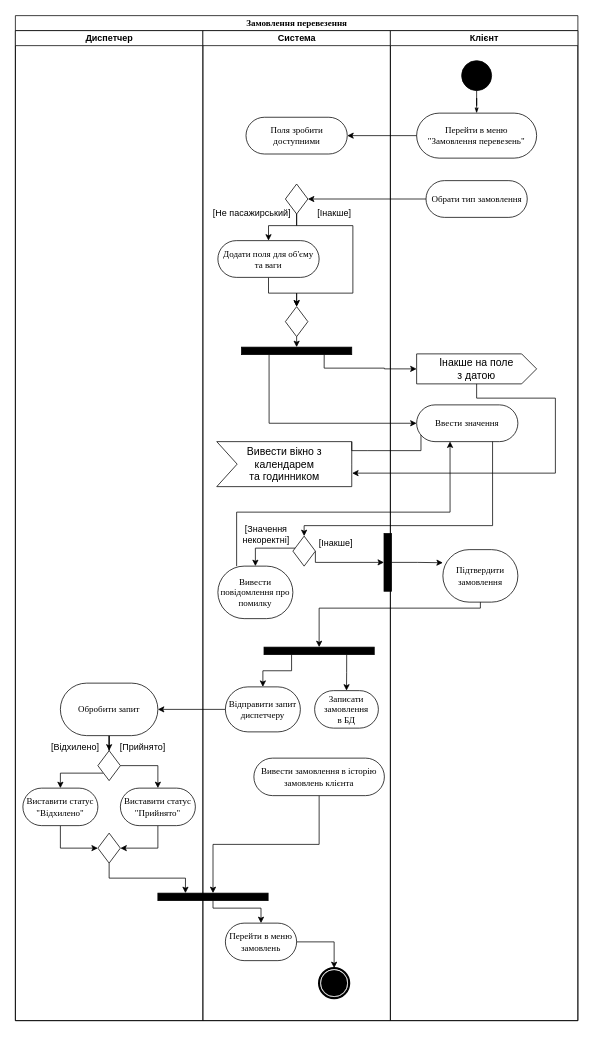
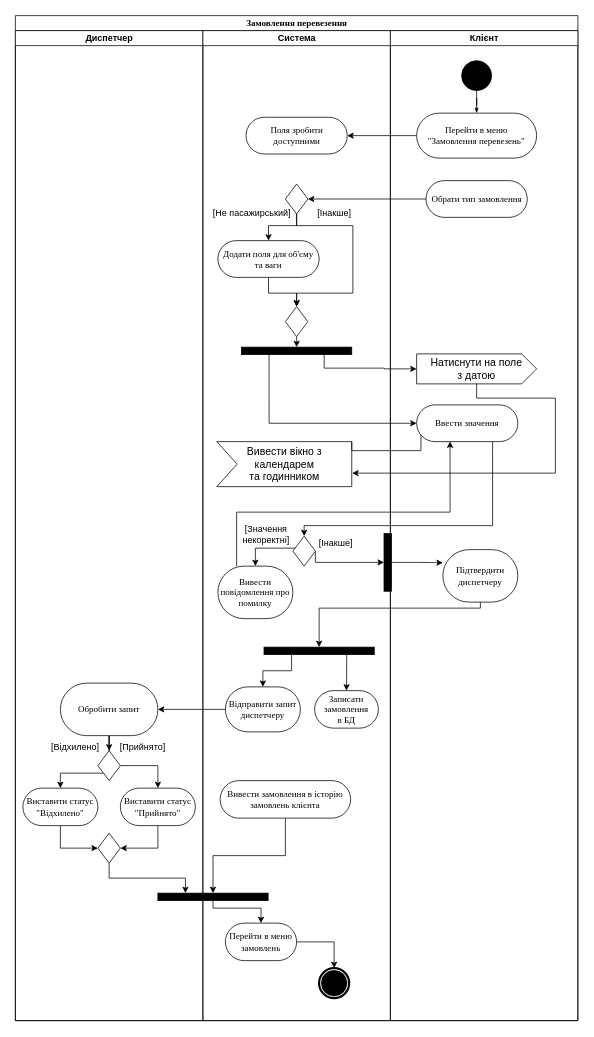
  <mxCell id="0" />
  <mxCell id="1" parent="0" />
  <mxCell id="2" value="Замовлення перевезення" style="swimlane;html=1;childLayout=stackLayout;startSize=20;rounded=0;shadow=0;comic=0;labelBackgroundColor=none;strokeWidth=1;fontFamily=Verdana;fontSize=12;align=center;" parent="1" vertex="1"><mxGeometry x="20" y="20" width="750" height="1340" as="geometry"><mxRectangle x="40" y="20" width="70" height="30" as="alternateBounds" /></mxGeometry></mxCell>
  <mxCell id="3" value="Диспетчер" style="swimlane;html=1;startSize=20;" parent="2" vertex="1"><mxGeometry y="20" width="250" height="1320" as="geometry" /></mxCell>
  <mxCell id="4" style="edgeStyle=orthogonalEdgeStyle;rounded=0;orthogonalLoop=1;jettySize=auto;html=1;exitX=0.5;exitY=1;exitDx=0;exitDy=0;" parent="3" source="5" target="8" edge="1"><mxGeometry relative="1" as="geometry" /></mxCell>
  <mxCell id="5" value="Обробити запит" style="rounded=1;whiteSpace=wrap;html=1;shadow=0;comic=0;labelBackgroundColor=none;strokeWidth=1;fontFamily=Verdana;fontSize=12;align=center;arcSize=50;" parent="3" vertex="1"><mxGeometry x="60" y="870" width="130" height="70" as="geometry" /></mxCell>
  <mxCell id="6" style="edgeStyle=orthogonalEdgeStyle;rounded=0;orthogonalLoop=1;jettySize=auto;html=1;entryX=0.5;entryY=0;entryDx=0;entryDy=0;" parent="3" source="8" target="12" edge="1"><mxGeometry relative="1" as="geometry"><Array as="points"><mxPoint x="60" y="990" /></Array></mxGeometry></mxCell>
  <mxCell id="7" style="edgeStyle=orthogonalEdgeStyle;rounded=0;orthogonalLoop=1;jettySize=auto;html=1;exitX=1;exitY=0.5;exitDx=0;exitDy=0;entryX=0.5;entryY=0;entryDx=0;entryDy=0;" parent="3" source="8" target="14" edge="1"><mxGeometry relative="1" as="geometry" /></mxCell>
  <mxCell id="8" value="" style="rhombus;" parent="3" vertex="1"><mxGeometry x="110" y="960" width="30" height="40" as="geometry" /></mxCell>
  <mxCell id="9" value="[Відхилено]" style="text;html=1;strokeColor=none;fillColor=none;align=center;verticalAlign=middle;whiteSpace=wrap;rounded=0;" parent="3" vertex="1"><mxGeometry x="50" y="940" width="60" height="30" as="geometry" /></mxCell>
  <mxCell id="10" value="[Прийнято]" style="text;html=1;strokeColor=none;fillColor=none;align=center;verticalAlign=middle;whiteSpace=wrap;rounded=0;" parent="3" vertex="1"><mxGeometry x="140" y="940" width="60" height="30" as="geometry" /></mxCell>
  <mxCell id="11" style="edgeStyle=orthogonalEdgeStyle;rounded=0;orthogonalLoop=1;jettySize=auto;html=1;exitX=0.5;exitY=1;exitDx=0;exitDy=0;entryX=0;entryY=0.5;entryDx=0;entryDy=0;" parent="3" source="12" target="15" edge="1"><mxGeometry relative="1" as="geometry" /></mxCell>
  <mxCell id="12" value="Виставити статус &quot;Відхилено&quot;" style="rounded=1;whiteSpace=wrap;html=1;shadow=0;comic=0;labelBackgroundColor=none;strokeWidth=1;fontFamily=Verdana;fontSize=12;align=center;arcSize=50;" parent="3" vertex="1"><mxGeometry x="10" y="1010" width="100" height="50" as="geometry" /></mxCell>
  <mxCell id="13" style="edgeStyle=orthogonalEdgeStyle;rounded=0;orthogonalLoop=1;jettySize=auto;html=1;entryX=1;entryY=0.5;entryDx=0;entryDy=0;" parent="3" source="14" target="15" edge="1"><mxGeometry relative="1" as="geometry" /></mxCell>
  <mxCell id="14" value="Виставити статус &quot;Прийнято&quot;" style="rounded=1;whiteSpace=wrap;html=1;shadow=0;comic=0;labelBackgroundColor=none;strokeWidth=1;fontFamily=Verdana;fontSize=12;align=center;arcSize=50;" parent="3" vertex="1"><mxGeometry x="140" y="1010" width="100" height="50" as="geometry" /></mxCell>
  <mxCell id="15" value="" style="rhombus;" parent="3" vertex="1"><mxGeometry x="110" y="1070" width="30" height="40" as="geometry" /></mxCell>
  <mxCell id="16" value="Система" style="swimlane;html=1;startSize=20;" parent="2" vertex="1"><mxGeometry x="250" y="20" width="250" height="1320" as="geometry" /></mxCell>
  <mxCell id="17" value="Поля зробити доступними" style="rounded=1;whiteSpace=wrap;html=1;shadow=0;comic=0;labelBackgroundColor=none;strokeWidth=1;fontFamily=Verdana;fontSize=12;align=center;arcSize=50;" parent="16" vertex="1"><mxGeometry x="57.5" y="115.5" width="135" height="49" as="geometry" /></mxCell>
  <mxCell id="18" style="edgeStyle=orthogonalEdgeStyle;rounded=0;orthogonalLoop=1;jettySize=auto;html=1;entryX=0.5;entryY=0;entryDx=0;entryDy=0;" parent="16" source="20" target="22" edge="1"><mxGeometry relative="1" as="geometry"><Array as="points"><mxPoint x="125" y="260" /><mxPoint x="88" y="260" /></Array></mxGeometry></mxCell>
  <mxCell id="19" style="edgeStyle=orthogonalEdgeStyle;rounded=0;orthogonalLoop=1;jettySize=auto;html=1;entryX=0.5;entryY=0;entryDx=0;entryDy=0;" parent="16" source="20" target="24" edge="1"><mxGeometry relative="1" as="geometry"><Array as="points"><mxPoint x="125" y="260" /><mxPoint x="200" y="260" /><mxPoint x="200" y="350" /><mxPoint x="125" y="350" /></Array></mxGeometry></mxCell>
  <mxCell id="20" value="" style="rhombus;" parent="16" vertex="1"><mxGeometry x="110" y="204.5" width="30" height="40" as="geometry" /></mxCell>
  <mxCell id="21" style="edgeStyle=orthogonalEdgeStyle;rounded=0;orthogonalLoop=1;jettySize=auto;html=1;entryX=0.5;entryY=0;entryDx=0;entryDy=0;" parent="16" source="22" target="24" edge="1"><mxGeometry relative="1" as="geometry"><Array as="points"><mxPoint x="87" y="350" /><mxPoint x="125" y="350" /></Array></mxGeometry></mxCell>
  <mxCell id="22" value="Додати поля для об'єму та ваги" style="rounded=1;whiteSpace=wrap;html=1;shadow=0;comic=0;labelBackgroundColor=none;strokeWidth=1;fontFamily=Verdana;fontSize=12;align=center;arcSize=50;" parent="16" vertex="1"><mxGeometry x="20" y="280" width="135" height="49" as="geometry" /></mxCell>
  <mxCell id="23" style="edgeStyle=orthogonalEdgeStyle;rounded=0;orthogonalLoop=1;jettySize=auto;html=1;exitX=0.5;exitY=1;exitDx=0;exitDy=0;entryX=0.5;entryY=0;entryDx=0;entryDy=0;" parent="16" source="24" target="27" edge="1"><mxGeometry relative="1" as="geometry" /></mxCell>
  <mxCell id="24" value="" style="rhombus;" parent="16" vertex="1"><mxGeometry x="110" y="368" width="30" height="40" as="geometry" /></mxCell>
  <mxCell id="25" value="[Не пасажирський]" style="text;html=1;align=center;verticalAlign=middle;resizable=0;points=[];autosize=1;strokeColor=none;fillColor=none;" parent="16" vertex="1"><mxGeometry y="228" width="130" height="30" as="geometry" /></mxCell>
  <mxCell id="26" value="[Інакше]" style="text;html=1;align=center;verticalAlign=middle;resizable=0;points=[];autosize=1;strokeColor=none;fillColor=none;" parent="16" vertex="1"><mxGeometry x="140" y="228" width="70" height="30" as="geometry" /></mxCell>
  <mxCell id="27" value="" style="whiteSpace=wrap;html=1;rounded=0;shadow=0;comic=0;labelBackgroundColor=none;strokeWidth=1;fillColor=#000000;fontFamily=Verdana;fontSize=12;align=center;rotation=0;" parent="16" vertex="1"><mxGeometry x="51.5" y="422" width="147" height="10" as="geometry" /></mxCell>
  <mxCell id="28" value="Вивести вікно з календарем &lt;br&gt;та годинником" style="html=1;shape=mxgraph.infographic.ribbonSimple;notch1=27.2;notch2=0;align=center;verticalAlign=middle;fontSize=14;fontStyle=0;fillColor=#FFFFFF;whiteSpace=wrap;" parent="16" vertex="1"><mxGeometry x="18.5" y="548" width="180" height="60" as="geometry" /></mxCell>
  <mxCell id="29" value="[Інакше]" style="text;html=1;align=center;verticalAlign=middle;resizable=0;points=[];autosize=1;strokeColor=none;fillColor=none;" parent="16" vertex="1"><mxGeometry x="142" y="669" width="70" height="30" as="geometry" /></mxCell>
  <mxCell id="30" value="" style="shape=mxgraph.bpmn.shape;html=1;verticalLabelPosition=bottom;labelBackgroundColor=#ffffff;verticalAlign=top;perimeter=ellipsePerimeter;outline=end;symbol=terminate;rounded=0;shadow=0;comic=0;strokeWidth=1;fontFamily=Verdana;fontSize=12;align=center;" parent="16" vertex="1"><mxGeometry x="155" y="1250" width="40" height="40" as="geometry" /></mxCell>
  <mxCell id="31" style="edgeStyle=orthogonalEdgeStyle;rounded=0;orthogonalLoop=1;jettySize=auto;html=1;exitX=0.75;exitY=1;exitDx=0;exitDy=0;entryX=0.5;entryY=0;entryDx=0;entryDy=0;" parent="16" source="33" target="34" edge="1"><mxGeometry relative="1" as="geometry" /></mxCell>
  <mxCell id="32" style="edgeStyle=orthogonalEdgeStyle;rounded=0;orthogonalLoop=1;jettySize=auto;html=1;exitX=0.25;exitY=1;exitDx=0;exitDy=0;" parent="16" source="33" target="37" edge="1"><mxGeometry relative="1" as="geometry" /></mxCell>
  <mxCell id="33" value="" style="whiteSpace=wrap;html=1;rounded=0;shadow=0;comic=0;labelBackgroundColor=none;strokeWidth=1;fillColor=#000000;fontFamily=Verdana;fontSize=12;align=center;rotation=0;" parent="16" vertex="1"><mxGeometry x="81.5" y="822" width="147" height="10" as="geometry" /></mxCell>
  <mxCell id="34" value="Записати &lt;br&gt;замовлення&lt;br&gt;в БД" style="rounded=1;whiteSpace=wrap;html=1;shadow=0;comic=0;labelBackgroundColor=none;strokeWidth=1;fontFamily=Verdana;fontSize=12;align=center;arcSize=50;" parent="16" vertex="1"><mxGeometry x="149" y="880" width="85" height="50" as="geometry" /></mxCell>
  <mxCell id="35" style="edgeStyle=orthogonalEdgeStyle;rounded=0;orthogonalLoop=1;jettySize=auto;html=1;entryX=0.5;entryY=0;entryDx=0;entryDy=0;" parent="16" source="36" target="39" edge="1"><mxGeometry relative="1" as="geometry" /></mxCell>
- <mxCell id="36" value="Вивести замовлення в історію замовлень клієнта" style="rounded=1;whiteSpace=wrap;html=1;shadow=0;comic=0;labelBackgroundColor=none;strokeWidth=1;fontFamily=Verdana;fontSize=12;align=center;arcSize=50;" parent="16" vertex="1"><mxGeometry x="68" y="970" width="174" height="50" as="geometry" /></mxCell>
+ <mxCell id="36" value="Вивести замовлення в історію замовлень клієнта" style="rounded=1;whiteSpace=wrap;html=1;shadow=0;comic=0;labelBackgroundColor=none;strokeWidth=1;fontFamily=Verdana;fontSize=12;align=center;arcSize=50;" parent="16" vertex="1"><mxGeometry x="23" y="1000" width="174" height="50" as="geometry" /></mxCell>
  <mxCell id="37" value="Відправити запит диспетчеру" style="rounded=1;whiteSpace=wrap;html=1;shadow=0;comic=0;labelBackgroundColor=none;strokeWidth=1;fontFamily=Verdana;fontSize=12;align=center;arcSize=50;" parent="16" vertex="1"><mxGeometry x="30" y="875" width="100" height="60" as="geometry" /></mxCell>
  <mxCell id="38" style="edgeStyle=orthogonalEdgeStyle;rounded=0;orthogonalLoop=1;jettySize=auto;html=1;entryX=0.5;entryY=0;entryDx=0;entryDy=0;exitX=0.5;exitY=1;exitDx=0;exitDy=0;" parent="16" source="39" target="41" edge="1"><mxGeometry relative="1" as="geometry"><Array as="points"><mxPoint x="14" y="1170" /><mxPoint x="78" y="1170" /></Array></mxGeometry></mxCell>
  <mxCell id="39" value="" style="whiteSpace=wrap;html=1;rounded=0;shadow=0;comic=0;labelBackgroundColor=none;strokeWidth=1;fillColor=#000000;fontFamily=Verdana;fontSize=12;align=center;rotation=0;" parent="16" vertex="1"><mxGeometry x="-60" y="1150" width="147" height="10" as="geometry" /></mxCell>
  <mxCell id="40" style="edgeStyle=orthogonalEdgeStyle;rounded=0;orthogonalLoop=1;jettySize=auto;html=1;entryX=0.5;entryY=0;entryDx=0;entryDy=0;" parent="16" source="41" target="30" edge="1"><mxGeometry relative="1" as="geometry" /></mxCell>
  <mxCell id="41" value="Перейти в меню замовлень" style="rounded=1;whiteSpace=wrap;html=1;shadow=0;comic=0;labelBackgroundColor=none;strokeWidth=1;fontFamily=Verdana;fontSize=12;align=center;arcSize=50;" parent="16" vertex="1"><mxGeometry x="30" y="1190" width="95" height="50" as="geometry" /></mxCell>
  <mxCell id="42" value="Клієнт" style="swimlane;html=1;startSize=20;" parent="2" vertex="1"><mxGeometry x="500" y="20" width="250" height="1320" as="geometry" /></mxCell>
  <mxCell id="43" style="edgeStyle=orthogonalEdgeStyle;rounded=0;html=1;labelBackgroundColor=none;startArrow=none;startFill=0;startSize=5;endArrow=classicThin;endFill=1;endSize=5;jettySize=auto;orthogonalLoop=1;strokeWidth=1;fontFamily=Verdana;fontSize=12" parent="42" source="44" target="45" edge="1"><mxGeometry relative="1" as="geometry" /></mxCell>
  <mxCell id="44" value="" style="ellipse;whiteSpace=wrap;html=1;rounded=0;shadow=0;comic=0;labelBackgroundColor=none;strokeWidth=1;fillColor=#000000;fontFamily=Verdana;fontSize=12;align=center;" parent="42" vertex="1"><mxGeometry x="95" y="40" width="40" height="40" as="geometry" /></mxCell>
  <mxCell id="45" value="Перейти в меню&lt;br&gt;&quot;Замовлення перевезень&quot;" style="rounded=1;whiteSpace=wrap;html=1;shadow=0;comic=0;labelBackgroundColor=none;strokeWidth=1;fontFamily=Verdana;fontSize=12;align=center;arcSize=50;" parent="42" vertex="1"><mxGeometry x="35" y="110" width="160" height="60" as="geometry" /></mxCell>
  <mxCell id="46" value="Обрати тип замовлення" style="rounded=1;whiteSpace=wrap;html=1;shadow=0;comic=0;labelBackgroundColor=none;strokeWidth=1;fontFamily=Verdana;fontSize=12;align=center;arcSize=50;" parent="42" vertex="1"><mxGeometry x="47.5" y="200" width="135" height="49" as="geometry" /></mxCell>
  <mxCell id="47" value="Ввести значення" style="rounded=1;whiteSpace=wrap;html=1;shadow=0;comic=0;labelBackgroundColor=none;strokeWidth=1;fontFamily=Verdana;fontSize=12;align=center;arcSize=50;" parent="42" vertex="1"><mxGeometry x="35" y="499" width="135" height="49" as="geometry" /></mxCell>
- <mxCell id="48" value="Інакше на поле&lt;br style=&quot;border-color: var(--border-color);&quot;&gt;з датою" style="html=1;shape=mxgraph.infographic.ribbonSimple;notch1=0;notch2=20;align=center;verticalAlign=middle;fontSize=14;fontStyle=0;fillColor=#FFFFFF;whiteSpace=wrap;" parent="42" vertex="1"><mxGeometry x="35" y="431" width="160" height="40" as="geometry" /></mxCell>
+ <mxCell id="48" value="Натиснути на поле&lt;br style=&quot;border-color: var(--border-color);&quot;&gt;з датою" style="html=1;shape=mxgraph.infographic.ribbonSimple;notch1=0;notch2=20;align=center;verticalAlign=middle;fontSize=14;fontStyle=0;fillColor=#FFFFFF;whiteSpace=wrap;" parent="42" vertex="1"><mxGeometry x="35" y="431" width="160" height="40" as="geometry" /></mxCell>
  <mxCell id="49" style="edgeStyle=orthogonalEdgeStyle;rounded=0;orthogonalLoop=1;jettySize=auto;html=1;exitX=0.25;exitY=0;exitDx=0;exitDy=0;entryX=0.33;entryY=0.996;entryDx=0;entryDy=0;entryPerimeter=0;" parent="42" source="50" target="47" edge="1"><mxGeometry relative="1" as="geometry"><mxPoint x="78.75" y="610" as="targetPoint" /><Array as="points"><mxPoint x="-205" y="642" /><mxPoint x="80" y="642" /></Array></mxGeometry></mxCell>
  <mxCell id="50" value="Вивести повідомлення про помилку" style="rounded=1;whiteSpace=wrap;html=1;shadow=0;comic=0;labelBackgroundColor=none;strokeWidth=1;fontFamily=Verdana;fontSize=12;align=center;arcSize=50;" parent="42" vertex="1"><mxGeometry x="-230" y="714" width="100" height="70" as="geometry" /></mxCell>
  <mxCell id="51" value="[Значення&lt;br&gt;некоректні]" style="text;html=1;align=center;verticalAlign=middle;resizable=0;points=[];autosize=1;strokeColor=none;fillColor=none;" parent="42" vertex="1"><mxGeometry x="-211" y="652" width="90" height="40" as="geometry" /></mxCell>
  <mxCell id="52" style="edgeStyle=orthogonalEdgeStyle;rounded=0;orthogonalLoop=1;jettySize=auto;html=1;exitX=1;exitY=0.5;exitDx=0;exitDy=0;entryX=0.5;entryY=1;entryDx=0;entryDy=0;" parent="42" source="53" target="58" edge="1"><mxGeometry relative="1" as="geometry"><Array as="points"><mxPoint x="-100" y="709" /></Array></mxGeometry></mxCell>
  <mxCell id="53" value="" style="rhombus;" parent="42" vertex="1"><mxGeometry x="-130" y="674" width="30" height="40" as="geometry" /></mxCell>
  <mxCell id="54" style="edgeStyle=orthogonalEdgeStyle;rounded=0;orthogonalLoop=1;jettySize=auto;html=1;entryX=0.5;entryY=0;entryDx=0;entryDy=0;" parent="42" source="53" target="50" edge="1"><mxGeometry relative="1" as="geometry"><Array as="points"><mxPoint x="-180" y="690" /></Array></mxGeometry></mxCell>
  <mxCell id="55" style="edgeStyle=orthogonalEdgeStyle;rounded=0;orthogonalLoop=1;jettySize=auto;html=1;entryX=0.5;entryY=0;entryDx=0;entryDy=0;exitX=0.75;exitY=1;exitDx=0;exitDy=0;" parent="42" source="47" target="53" edge="1"><mxGeometry relative="1" as="geometry"><mxPoint x="150" y="610" as="sourcePoint" /><Array as="points"><mxPoint x="136" y="660" /><mxPoint x="-115" y="660" /></Array></mxGeometry></mxCell>
- <mxCell id="56" value="Підтвердити&lt;br&gt;замовлення" style="rounded=1;whiteSpace=wrap;html=1;shadow=0;comic=0;labelBackgroundColor=none;strokeWidth=1;fontFamily=Verdana;fontSize=12;align=center;arcSize=50;" parent="42" vertex="1"><mxGeometry x="70" y="692" width="100" height="70" as="geometry" /></mxCell>
+ <mxCell id="56" value="Підтвердити&lt;br&gt;диспетчеру" style="rounded=1;whiteSpace=wrap;html=1;shadow=0;comic=0;labelBackgroundColor=none;strokeWidth=1;fontFamily=Verdana;fontSize=12;align=center;arcSize=50;" parent="42" vertex="1"><mxGeometry x="70" y="692" width="100" height="70" as="geometry" /></mxCell>
  <mxCell id="57" style="edgeStyle=orthogonalEdgeStyle;rounded=0;orthogonalLoop=1;jettySize=auto;html=1;entryX=0;entryY=0.25;entryDx=0;entryDy=0;" parent="42" source="58" target="56" edge="1"><mxGeometry relative="1" as="geometry" /></mxCell>
  <mxCell id="58" value="" style="whiteSpace=wrap;html=1;rounded=0;shadow=0;comic=0;labelBackgroundColor=none;strokeWidth=1;fillColor=#000000;fontFamily=Verdana;fontSize=12;align=center;rotation=90;" parent="42" vertex="1"><mxGeometry x="-42" y="704" width="77" height="10" as="geometry" /></mxCell>
  <mxCell id="59" style="edgeStyle=orthogonalEdgeStyle;rounded=0;orthogonalLoop=1;jettySize=auto;html=1;entryX=1;entryY=0.5;entryDx=0;entryDy=0;" parent="2" source="45" target="17" edge="1"><mxGeometry relative="1" as="geometry" /></mxCell>
  <mxCell id="60" style="edgeStyle=orthogonalEdgeStyle;rounded=0;orthogonalLoop=1;jettySize=auto;html=1;entryX=1;entryY=0.5;entryDx=0;entryDy=0;" parent="2" source="46" target="20" edge="1"><mxGeometry relative="1" as="geometry" /></mxCell>
  <mxCell id="61" style="edgeStyle=orthogonalEdgeStyle;rounded=0;orthogonalLoop=1;jettySize=auto;html=1;entryX=0;entryY=0;entryDx=0;entryDy=20;entryPerimeter=0;exitX=0.75;exitY=1;exitDx=0;exitDy=0;" parent="2" source="27" target="48" edge="1"><mxGeometry relative="1" as="geometry"><mxPoint x="525" y="510" as="targetPoint" /><Array as="points"><mxPoint x="412" y="470" /><mxPoint x="492" y="470" /><mxPoint x="492" y="471" /></Array></mxGeometry></mxCell>
  <mxCell id="62" style="edgeStyle=orthogonalEdgeStyle;rounded=0;orthogonalLoop=1;jettySize=auto;html=1;exitX=0.25;exitY=1;exitDx=0;exitDy=0;entryX=0;entryY=0.5;entryDx=0;entryDy=0;" parent="2" source="27" target="47" edge="1"><mxGeometry relative="1" as="geometry" /></mxCell>
  <mxCell id="63" style="edgeStyle=orthogonalEdgeStyle;rounded=0;orthogonalLoop=1;jettySize=auto;html=1;" parent="2" source="48" edge="1"><mxGeometry relative="1" as="geometry"><mxPoint x="449" y="610" as="targetPoint" /><Array as="points"><mxPoint x="720" y="510" /><mxPoint x="720" y="610" /></Array></mxGeometry></mxCell>
  <mxCell id="64" style="edgeStyle=orthogonalEdgeStyle;rounded=0;orthogonalLoop=1;jettySize=auto;html=1;exitX=0;exitY=0;exitDx=180;exitDy=0;exitPerimeter=0;entryX=0.043;entryY=0.82;entryDx=0;entryDy=0;entryPerimeter=0;endArrow=none;" parent="2" source="28" target="47" edge="1"><mxGeometry relative="1" as="geometry"><Array as="points"><mxPoint x="470" y="580" /><mxPoint x="470" y="580" /></Array></mxGeometry></mxCell>
  <mxCell id="65" style="edgeStyle=orthogonalEdgeStyle;rounded=0;orthogonalLoop=1;jettySize=auto;html=1;entryX=0.5;entryY=0;entryDx=0;entryDy=0;" parent="2" source="56" target="33" edge="1"><mxGeometry relative="1" as="geometry"><Array as="points"><mxPoint x="620" y="790" /><mxPoint x="405" y="790" /></Array></mxGeometry></mxCell>
  <mxCell id="66" style="edgeStyle=orthogonalEdgeStyle;rounded=0;orthogonalLoop=1;jettySize=auto;html=1;entryX=1;entryY=0.5;entryDx=0;entryDy=0;" parent="2" source="37" target="5" edge="1"><mxGeometry relative="1" as="geometry" /></mxCell>
  <mxCell id="67" style="edgeStyle=orthogonalEdgeStyle;rounded=0;orthogonalLoop=1;jettySize=auto;html=1;entryX=0.25;entryY=0;entryDx=0;entryDy=0;" parent="2" source="15" target="39" edge="1"><mxGeometry relative="1" as="geometry"><Array as="points"><mxPoint x="125" y="1150" /><mxPoint x="227" y="1150" /></Array></mxGeometry></mxCell>
